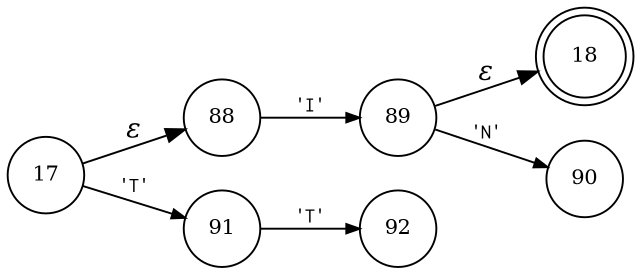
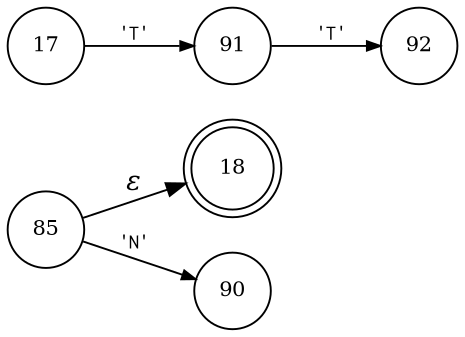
  digraph {
    rankdir=LR
    node [fixedsize=true fontsize=11 shape=circle peripheries=1]
    edge [fontname=Courier arrowhead=normal arrowsize=.7 fontsize=11]
    n1 [label=18 shape=doublecircle width=.6 peripheries=""]
    n2 [label=17 width=.55]
-   n3 [label=88 width=.55]
    n4 [label=91 width=.55]
-   n5 [label=89 width=.55]
+   n5 [label=85 width=.55]
    n6 [label=90 width=.55]
    n7 [label=92 width=.55]
-   n2 -> n3 [fontname="Times-Italic" label="&epsilon;" arrowhead="" arrowsize="" fontsize=""]
    n2 -> n4 [label="'T'"]
-   n3 -> n5 [label="'I'"]
    n4 -> n7 [label="'T'"]
    n5 -> n1 [fontname="Times-Italic" label="&epsilon;" arrowhead="" arrowsize="" fontsize=""]
    n5 -> n6 [label="'N'"]
  }
